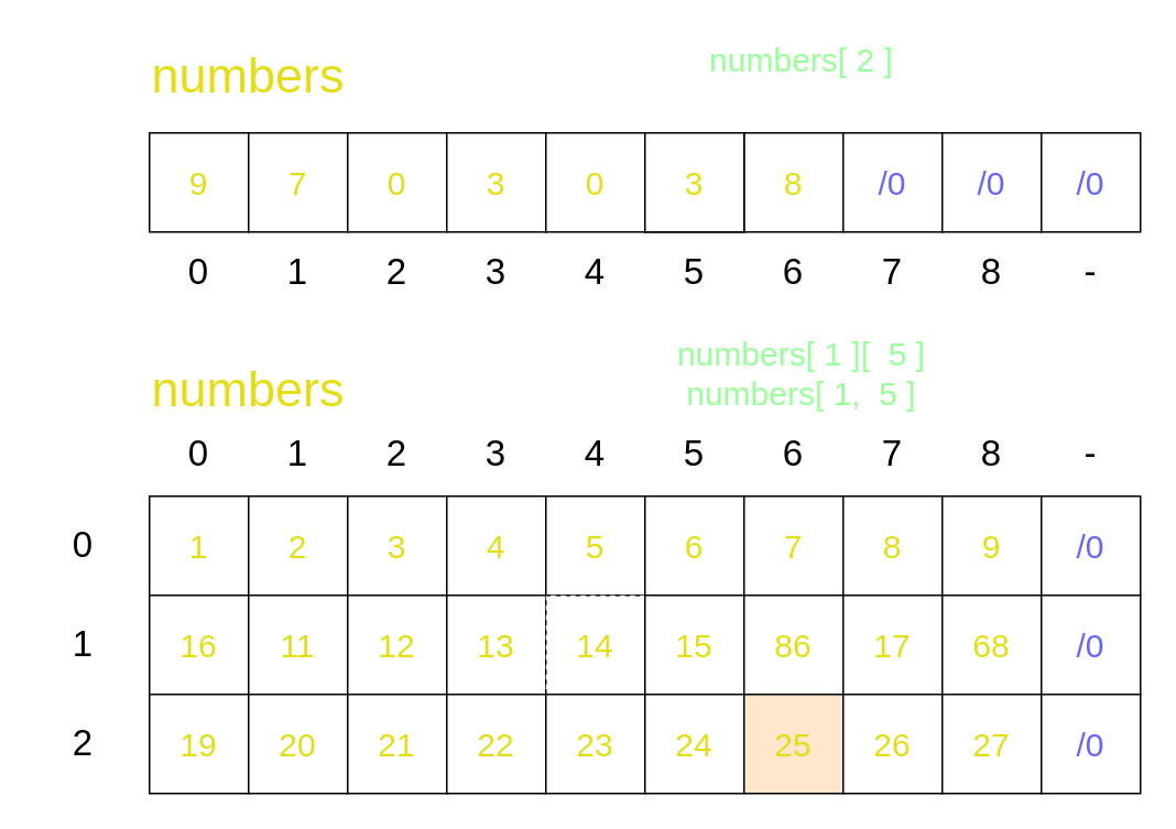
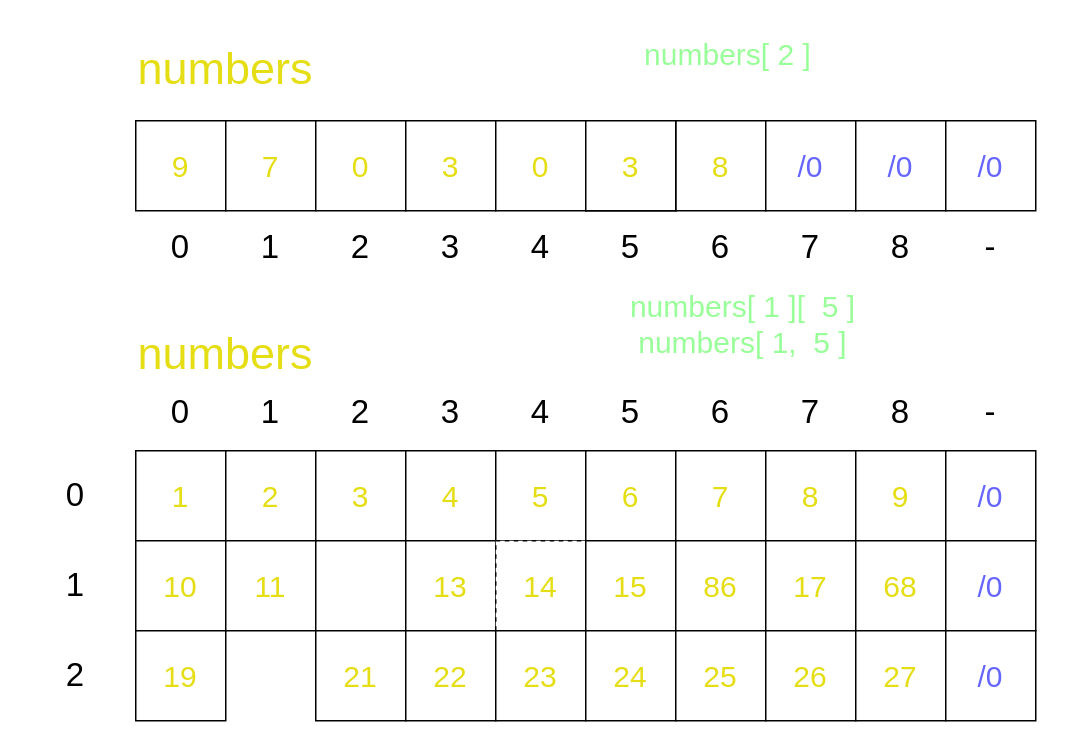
  <mxCell id="0" />
  <mxCell id="1" parent="0" />
  <mxCell id="2" value="&lt;font style=&quot;font-size: 20px;&quot; color=&quot;#e5de15&quot;&gt;9&lt;/font&gt;" style="rounded=0;whiteSpace=wrap;html=1;" parent="1" vertex="1"><mxGeometry x="90" y="80" width="60" height="60" as="geometry" /></mxCell>
  <mxCell id="3" value="&lt;span style=&quot;color: rgb(229, 222, 21); font-size: 20px;&quot;&gt;7&lt;/span&gt;" style="rounded=0;whiteSpace=wrap;html=1;" parent="1" vertex="1"><mxGeometry x="150" y="80" width="60" height="60" as="geometry" /></mxCell>
  <mxCell id="4" value="&lt;span style=&quot;color: rgb(229, 222, 21); font-size: 20px;&quot;&gt;0&lt;/span&gt;" style="rounded=0;whiteSpace=wrap;html=1;" parent="1" vertex="1"><mxGeometry x="210" y="80" width="60" height="60" as="geometry" /></mxCell>
  <mxCell id="5" value="&lt;span style=&quot;color: rgb(229, 222, 21); font-size: 20px;&quot;&gt;3&lt;/span&gt;" style="rounded=0;whiteSpace=wrap;html=1;" parent="1" vertex="1"><mxGeometry x="270" y="80" width="60" height="60" as="geometry" /></mxCell>
  <mxCell id="6" value="&lt;span style=&quot;color: rgb(229, 222, 21); font-size: 20px;&quot;&gt;0&lt;/span&gt;" style="rounded=0;whiteSpace=wrap;html=1;" parent="1" vertex="1"><mxGeometry x="330" y="80" width="60" height="60" as="geometry" /></mxCell>
  <mxCell id="7" value="&lt;span style=&quot;color: rgba(0, 0, 0, 0); font-family: monospace; font-size: 0px; text-align: start;&quot;&gt;3&lt;/span&gt;" style="rounded=0;whiteSpace=wrap;html=1;" parent="1" vertex="1"><mxGeometry x="390" y="80" width="60" height="60" as="geometry" /></mxCell>
  <mxCell id="8" value="&lt;span style=&quot;color: rgb(229, 222, 21); font-size: 20px;&quot;&gt;8&lt;/span&gt;" style="rounded=0;whiteSpace=wrap;html=1;" parent="1" vertex="1"><mxGeometry x="450" y="80" width="60" height="60" as="geometry" /></mxCell>
  <mxCell id="9" value="&lt;span style=&quot;color: rgb(102, 102, 255); font-size: 20px;&quot;&gt;/0&lt;/span&gt;" style="rounded=0;whiteSpace=wrap;html=1;" parent="1" vertex="1"><mxGeometry x="510" y="80" width="60" height="60" as="geometry" /></mxCell>
  <mxCell id="10" value="&lt;span style=&quot;color: rgb(102, 102, 255); font-size: 20px;&quot;&gt;/0&lt;/span&gt;" style="rounded=0;whiteSpace=wrap;html=1;" parent="1" vertex="1"><mxGeometry x="570" y="80" width="60" height="60" as="geometry" /></mxCell>
  <mxCell id="11" value="&lt;font color=&quot;#6666ff&quot; style=&quot;font-size: 20px;&quot;&gt;/0&lt;/font&gt;" style="rounded=0;whiteSpace=wrap;html=1;" parent="1" vertex="1"><mxGeometry x="630" y="80" width="60" height="60" as="geometry" /></mxCell>
  <mxCell id="12" value="0" style="text;html=1;strokeColor=none;fillColor=none;align=center;verticalAlign=middle;whiteSpace=wrap;rounded=0;fontSize=22;" parent="1" vertex="1"><mxGeometry x="90" y="150" width="60" height="30" as="geometry" /></mxCell>
  <mxCell id="13" value="1" style="text;html=1;strokeColor=none;fillColor=none;align=center;verticalAlign=middle;whiteSpace=wrap;rounded=0;fontSize=22;" parent="1" vertex="1"><mxGeometry x="150" y="150" width="60" height="30" as="geometry" /></mxCell>
  <mxCell id="14" value="2" style="text;html=1;strokeColor=none;fillColor=none;align=center;verticalAlign=middle;whiteSpace=wrap;rounded=0;fontSize=22;" parent="1" vertex="1"><mxGeometry x="210" y="150" width="60" height="30" as="geometry" /></mxCell>
  <mxCell id="15" value="3" style="text;html=1;strokeColor=none;fillColor=none;align=center;verticalAlign=middle;whiteSpace=wrap;rounded=0;fontSize=22;" parent="1" vertex="1"><mxGeometry x="270" y="150" width="60" height="30" as="geometry" /></mxCell>
  <mxCell id="16" value="4" style="text;html=1;strokeColor=none;fillColor=none;align=center;verticalAlign=middle;whiteSpace=wrap;rounded=0;fontSize=22;" parent="1" vertex="1"><mxGeometry x="330" y="150" width="60" height="30" as="geometry" /></mxCell>
  <mxCell id="17" value="5" style="text;html=1;strokeColor=none;fillColor=none;align=center;verticalAlign=middle;whiteSpace=wrap;rounded=0;fontSize=22;" parent="1" vertex="1"><mxGeometry x="390" y="150" width="60" height="30" as="geometry" /></mxCell>
  <mxCell id="18" value="6" style="text;html=1;strokeColor=none;fillColor=none;align=center;verticalAlign=middle;whiteSpace=wrap;rounded=0;fontSize=22;" parent="1" vertex="1"><mxGeometry x="450" y="150" width="60" height="30" as="geometry" /></mxCell>
  <mxCell id="19" value="7" style="text;html=1;strokeColor=none;fillColor=none;align=center;verticalAlign=middle;whiteSpace=wrap;rounded=0;fontSize=22;" parent="1" vertex="1"><mxGeometry x="510" y="150" width="60" height="30" as="geometry" /></mxCell>
  <mxCell id="20" value="8" style="text;html=1;strokeColor=none;fillColor=none;align=center;verticalAlign=middle;whiteSpace=wrap;rounded=0;fontSize=22;" parent="1" vertex="1"><mxGeometry x="570" y="150" width="60" height="30" as="geometry" /></mxCell>
  <mxCell id="21" value="-" style="text;html=1;strokeColor=none;fillColor=none;align=center;verticalAlign=middle;whiteSpace=wrap;rounded=0;fontSize=22;" parent="1" vertex="1"><mxGeometry x="630" y="150" width="60" height="30" as="geometry" /></mxCell>
  <mxCell id="22" value="numbers" style="text;html=1;strokeColor=none;fillColor=none;align=center;verticalAlign=middle;whiteSpace=wrap;rounded=0;fontSize=30;fontColor=#e5de15;" parent="1" vertex="1"><mxGeometry x="120" y="30" width="60" height="30" as="geometry" /></mxCell>
  <mxCell id="23" value="&lt;font style=&quot;font-size: 20px;&quot; color=&quot;#e5de15&quot;&gt;1&lt;/font&gt;" style="rounded=0;whiteSpace=wrap;html=1;" vertex="1" parent="1"><mxGeometry x="90" y="300" width="60" height="60" as="geometry" /></mxCell>
  <mxCell id="24" value="&lt;span style=&quot;color: rgb(229, 222, 21); font-size: 20px;&quot;&gt;2&lt;/span&gt;" style="rounded=0;whiteSpace=wrap;html=1;" vertex="1" parent="1"><mxGeometry x="150" y="300" width="60" height="60" as="geometry" /></mxCell>
  <mxCell id="25" value="&lt;font color=&quot;#e5de15&quot;&gt;&lt;span style=&quot;font-size: 20px;&quot;&gt;3&lt;/span&gt;&lt;/font&gt;" style="rounded=0;whiteSpace=wrap;html=1;" vertex="1" parent="1"><mxGeometry x="210" y="300" width="60" height="60" as="geometry" /></mxCell>
  <mxCell id="26" value="&lt;span style=&quot;color: rgb(229, 222, 21); font-size: 20px;&quot;&gt;4&lt;/span&gt;" style="rounded=0;whiteSpace=wrap;html=1;" vertex="1" parent="1"><mxGeometry x="270" y="300" width="60" height="60" as="geometry" /></mxCell>
  <mxCell id="27" value="&lt;span style=&quot;color: rgb(229, 222, 21); font-size: 20px;&quot;&gt;5&lt;/span&gt;" style="rounded=0;whiteSpace=wrap;html=1;" vertex="1" parent="1"><mxGeometry x="330" y="300" width="60" height="60" as="geometry" /></mxCell>
  <mxCell id="28" value="&lt;font color=&quot;#e5de15&quot;&gt;&lt;span style=&quot;font-size: 20px;&quot;&gt;6&lt;/span&gt;&lt;/font&gt;" style="rounded=0;whiteSpace=wrap;html=1;" vertex="1" parent="1"><mxGeometry x="390" y="300" width="60" height="60" as="geometry" /></mxCell>
  <mxCell id="29" value="&lt;span style=&quot;color: rgb(229, 222, 21); font-size: 20px;&quot;&gt;7&lt;/span&gt;" style="rounded=0;whiteSpace=wrap;html=1;" vertex="1" parent="1"><mxGeometry x="450" y="300" width="60" height="60" as="geometry" /></mxCell>
  <mxCell id="30" value="&lt;span style=&quot;color: rgb(229, 222, 21); font-size: 20px;&quot;&gt;8&lt;/span&gt;" style="rounded=0;whiteSpace=wrap;html=1;" vertex="1" parent="1"><mxGeometry x="510" y="300" width="60" height="60" as="geometry" /></mxCell>
  <mxCell id="31" value="&lt;span style=&quot;color: rgb(229, 222, 21); font-size: 20px;&quot;&gt;9&lt;/span&gt;" style="rounded=0;whiteSpace=wrap;html=1;" vertex="1" parent="1"><mxGeometry x="570" y="300" width="60" height="60" as="geometry" /></mxCell>
  <mxCell id="32" value="&lt;font style=&quot;font-size: 20px;&quot;&gt;/0&lt;/font&gt;" style="rounded=0;whiteSpace=wrap;html=1;fontColor=#6666FF;" vertex="1" parent="1"><mxGeometry x="630" y="300" width="60" height="60" as="geometry" /></mxCell>
  <mxCell id="33" value="0" style="text;html=1;strokeColor=none;fillColor=none;align=center;verticalAlign=middle;whiteSpace=wrap;rounded=0;fontSize=22;" vertex="1" parent="1"><mxGeometry x="90" y="260" width="60" height="30" as="geometry" /></mxCell>
  <mxCell id="34" value="1" style="text;html=1;strokeColor=none;fillColor=none;align=center;verticalAlign=middle;whiteSpace=wrap;rounded=0;fontSize=22;" vertex="1" parent="1"><mxGeometry x="150" y="260" width="60" height="30" as="geometry" /></mxCell>
  <mxCell id="35" value="2" style="text;html=1;strokeColor=none;fillColor=none;align=center;verticalAlign=middle;whiteSpace=wrap;rounded=0;fontSize=22;" vertex="1" parent="1"><mxGeometry x="210" y="260" width="60" height="30" as="geometry" /></mxCell>
  <mxCell id="36" value="3" style="text;html=1;strokeColor=none;fillColor=none;align=center;verticalAlign=middle;whiteSpace=wrap;rounded=0;fontSize=22;" vertex="1" parent="1"><mxGeometry x="270" y="260" width="60" height="30" as="geometry" /></mxCell>
  <mxCell id="37" value="4" style="text;html=1;strokeColor=none;fillColor=none;align=center;verticalAlign=middle;whiteSpace=wrap;rounded=0;fontSize=22;" vertex="1" parent="1"><mxGeometry x="330" y="260" width="60" height="30" as="geometry" /></mxCell>
  <mxCell id="38" value="5" style="text;html=1;strokeColor=none;fillColor=none;align=center;verticalAlign=middle;whiteSpace=wrap;rounded=0;fontSize=22;" vertex="1" parent="1"><mxGeometry x="390" y="260" width="60" height="30" as="geometry" /></mxCell>
  <mxCell id="39" value="6" style="text;html=1;strokeColor=none;fillColor=none;align=center;verticalAlign=middle;whiteSpace=wrap;rounded=0;fontSize=22;" vertex="1" parent="1"><mxGeometry x="450" y="260" width="60" height="30" as="geometry" /></mxCell>
  <mxCell id="40" value="7" style="text;html=1;strokeColor=none;fillColor=none;align=center;verticalAlign=middle;whiteSpace=wrap;rounded=0;fontSize=22;" vertex="1" parent="1"><mxGeometry x="510" y="260" width="60" height="30" as="geometry" /></mxCell>
  <mxCell id="41" value="8" style="text;html=1;strokeColor=none;fillColor=none;align=center;verticalAlign=middle;whiteSpace=wrap;rounded=0;fontSize=22;" vertex="1" parent="1"><mxGeometry x="570" y="260" width="60" height="30" as="geometry" /></mxCell>
  <mxCell id="42" value="-" style="text;html=1;strokeColor=none;fillColor=none;align=center;verticalAlign=middle;whiteSpace=wrap;rounded=0;fontSize=22;" vertex="1" parent="1"><mxGeometry x="630" y="260" width="60" height="30" as="geometry" /></mxCell>
- <mxCell id="43" value="&lt;font style=&quot;font-size: 20px;&quot; color=&quot;#e5de15&quot;&gt;16&lt;/font&gt;" style="rounded=0;whiteSpace=wrap;html=1;" vertex="1" parent="1"><mxGeometry x="90" y="360" width="60" height="60" as="geometry" /></mxCell>
+ <mxCell id="43" value="&lt;font style=&quot;font-size: 20px;&quot; color=&quot;#e5de15&quot;&gt;10&lt;/font&gt;" style="rounded=0;whiteSpace=wrap;html=1;" vertex="1" parent="1"><mxGeometry x="90" y="360" width="60" height="60" as="geometry" /></mxCell>
  <mxCell id="44" value="&lt;span style=&quot;color: rgb(229, 222, 21); font-size: 20px;&quot;&gt;11&lt;/span&gt;" style="rounded=0;whiteSpace=wrap;html=1;" vertex="1" parent="1"><mxGeometry x="150" y="360" width="60" height="60" as="geometry" /></mxCell>
- <mxCell id="45" value="&lt;span style=&quot;color: rgb(229, 222, 21); font-size: 20px;&quot;&gt;12&lt;/span&gt;" style="rounded=0;whiteSpace=wrap;html=1;" vertex="1" parent="1"><mxGeometry x="210" y="360" width="60" height="60" as="geometry" /></mxCell>
  <mxCell id="46" value="&lt;span style=&quot;color: rgb(229, 222, 21); font-size: 20px;&quot;&gt;13&lt;/span&gt;" style="rounded=0;whiteSpace=wrap;html=1;" vertex="1" parent="1"><mxGeometry x="270" y="360" width="60" height="60" as="geometry" /></mxCell>
  <mxCell id="47" value="&lt;span style=&quot;color: rgb(229, 222, 21); font-size: 20px;&quot;&gt;14&lt;/span&gt;" style="rounded=0;whiteSpace=wrap;html=1;dashed=1;" vertex="1" parent="1"><mxGeometry x="330" y="360" width="60" height="60" as="geometry" /></mxCell>
  <mxCell id="48" value="&lt;font color=&quot;#e5de15&quot;&gt;&lt;span style=&quot;font-size: 20px;&quot;&gt;15&lt;/span&gt;&lt;/font&gt;" style="rounded=0;whiteSpace=wrap;html=1;" vertex="1" parent="1"><mxGeometry x="390" y="360" width="60" height="60" as="geometry" /></mxCell>
  <mxCell id="49" value="&lt;span style=&quot;color: rgb(229, 222, 21); font-size: 20px;&quot;&gt;86&lt;/span&gt;" style="rounded=0;whiteSpace=wrap;html=1;" vertex="1" parent="1"><mxGeometry x="450" y="360" width="60" height="60" as="geometry" /></mxCell>
  <mxCell id="50" value="&lt;span style=&quot;color: rgb(229, 222, 21); font-size: 20px;&quot;&gt;17&lt;/span&gt;" style="rounded=0;whiteSpace=wrap;html=1;" vertex="1" parent="1"><mxGeometry x="510" y="360" width="60" height="60" as="geometry" /></mxCell>
  <mxCell id="51" value="&lt;span style=&quot;color: rgb(229, 222, 21); font-size: 20px;&quot;&gt;68&lt;/span&gt;" style="rounded=0;whiteSpace=wrap;html=1;" vertex="1" parent="1"><mxGeometry x="570" y="360" width="60" height="60" as="geometry" /></mxCell>
  <mxCell id="52" value="&lt;font color=&quot;#6666ff&quot; style=&quot;font-size: 20px;&quot;&gt;/0&lt;/font&gt;" style="rounded=0;whiteSpace=wrap;html=1;" vertex="1" parent="1"><mxGeometry x="630" y="360" width="60" height="60" as="geometry" /></mxCell>
  <mxCell id="53" value="&lt;font style=&quot;font-size: 20px;&quot; color=&quot;#e5de15&quot;&gt;19&lt;/font&gt;" style="rounded=0;whiteSpace=wrap;html=1;" vertex="1" parent="1"><mxGeometry x="90" y="420" width="60" height="60" as="geometry" /></mxCell>
- <mxCell id="54" value="&lt;span style=&quot;color: rgb(229, 222, 21); font-size: 20px;&quot;&gt;20&lt;/span&gt;" style="rounded=0;whiteSpace=wrap;html=1;" vertex="1" parent="1"><mxGeometry x="150" y="420" width="60" height="60" as="geometry" /></mxCell>
  <mxCell id="55" value="&lt;span style=&quot;color: rgb(229, 222, 21); font-size: 20px;&quot;&gt;21&lt;/span&gt;" style="rounded=0;whiteSpace=wrap;html=1;" vertex="1" parent="1"><mxGeometry x="210" y="420" width="60" height="60" as="geometry" /></mxCell>
  <mxCell id="56" value="&lt;span style=&quot;color: rgb(229, 222, 21); font-size: 20px;&quot;&gt;22&lt;/span&gt;" style="rounded=0;whiteSpace=wrap;html=1;" vertex="1" parent="1"><mxGeometry x="270" y="420" width="60" height="60" as="geometry" /></mxCell>
  <mxCell id="57" value="&lt;span style=&quot;color: rgb(229, 222, 21); font-size: 20px;&quot;&gt;23&lt;/span&gt;" style="rounded=0;whiteSpace=wrap;html=1;" vertex="1" parent="1"><mxGeometry x="330" y="420" width="60" height="60" as="geometry" /></mxCell>
  <mxCell id="58" value="&lt;font color=&quot;#e5de15&quot;&gt;&lt;span style=&quot;font-size: 20px;&quot;&gt;24&lt;/span&gt;&lt;/font&gt;" style="rounded=0;whiteSpace=wrap;html=1;" vertex="1" parent="1"><mxGeometry x="390" y="420" width="60" height="60" as="geometry" /></mxCell>
- <mxCell id="59" value="&lt;span style=&quot;color: rgb(229, 222, 21); font-size: 20px;&quot;&gt;25&lt;/span&gt;" style="rounded=0;whiteSpace=wrap;html=1;fillColor=#ffe6cc;" vertex="1" parent="1"><mxGeometry x="450" y="420" width="60" height="60" as="geometry" /></mxCell>
+ <mxCell id="59" value="&lt;span style=&quot;color: rgb(229, 222, 21); font-size: 20px;&quot;&gt;25&lt;/span&gt;" style="rounded=0;whiteSpace=wrap;html=1;" vertex="1" parent="1"><mxGeometry x="450" y="420" width="60" height="60" as="geometry" /></mxCell>
  <mxCell id="60" value="&lt;span style=&quot;color: rgb(229, 222, 21); font-size: 20px;&quot;&gt;26&lt;/span&gt;" style="rounded=0;whiteSpace=wrap;html=1;" vertex="1" parent="1"><mxGeometry x="510" y="420" width="60" height="60" as="geometry" /></mxCell>
  <mxCell id="61" value="&lt;span style=&quot;color: rgb(229, 222, 21); font-size: 20px;&quot;&gt;27&lt;/span&gt;" style="rounded=0;whiteSpace=wrap;html=1;" vertex="1" parent="1"><mxGeometry x="570" y="420" width="60" height="60" as="geometry" /></mxCell>
  <mxCell id="62" value="&lt;font color=&quot;#6666ff&quot; style=&quot;font-size: 20px;&quot;&gt;/0&lt;/font&gt;" style="rounded=0;whiteSpace=wrap;html=1;" vertex="1" parent="1"><mxGeometry x="630" y="420" width="60" height="60" as="geometry" /></mxCell>
  <mxCell id="63" value="0" style="text;html=1;strokeColor=none;fillColor=none;align=center;verticalAlign=middle;whiteSpace=wrap;rounded=0;fontSize=22;" vertex="1" parent="1"><mxGeometry x="20" y="315" width="60" height="30" as="geometry" /></mxCell>
  <mxCell id="64" value="1" style="text;html=1;strokeColor=none;fillColor=none;align=center;verticalAlign=middle;whiteSpace=wrap;rounded=0;fontSize=22;" vertex="1" parent="1"><mxGeometry x="20" y="375" width="60" height="30" as="geometry" /></mxCell>
  <mxCell id="65" value="2" style="text;html=1;strokeColor=none;fillColor=none;align=center;verticalAlign=middle;whiteSpace=wrap;rounded=0;fontSize=22;" vertex="1" parent="1"><mxGeometry x="20" y="435" width="60" height="30" as="geometry" /></mxCell>
  <mxCell id="66" value="numbers" style="text;html=1;strokeColor=none;fillColor=none;align=center;verticalAlign=middle;whiteSpace=wrap;rounded=0;fontSize=30;fontColor=#e5de15;" vertex="1" parent="1"><mxGeometry x="120" y="220" width="60" height="30" as="geometry" /></mxCell>
  <mxCell id="67" value="numbers[ 2 ]" style="text;html=1;strokeColor=none;fillColor=none;align=center;verticalAlign=middle;whiteSpace=wrap;rounded=0;fontColor=#99FF99;fontSize=20;" vertex="1" parent="1"><mxGeometry x="390" y="20" width="190" height="30" as="geometry" /></mxCell>
- <mxCell id="68" value="numbers[ 1 ][&amp;nbsp; 5 ]&lt;br&gt;numbers[ 1,&amp;nbsp; 5 ]" style="text;html=1;strokeColor=none;fillColor=none;align=center;verticalAlign=middle;whiteSpace=wrap;rounded=0;fontColor=#99FF99;fontSize=20;" vertex="1" parent="1"><mxGeometry x="390" y="210" width="190" height="30" as="geometry" /></mxCell>
+ <mxCell id="68" value="numbers[ 1 ][&amp;nbsp; 5 ]&lt;br&gt;numbers[ 1,&amp;nbsp; 5 ]" style="text;html=1;strokeColor=none;fillColor=none;align=center;verticalAlign=middle;whiteSpace=wrap;rounded=0;fontColor=#99FF99;fontSize=20;" vertex="1" parent="1"><mxGeometry x="400" y="200" width="190" height="30" as="geometry" /></mxCell>
  <mxCell id="69" value="&lt;span style=&quot;color: rgb(229, 222, 21); font-size: 20px;&quot;&gt;3&lt;/span&gt;" style="rounded=0;whiteSpace=wrap;html=1;" vertex="1" parent="1"><mxGeometry x="390" y="80" width="60" height="60" as="geometry" /></mxCell>
